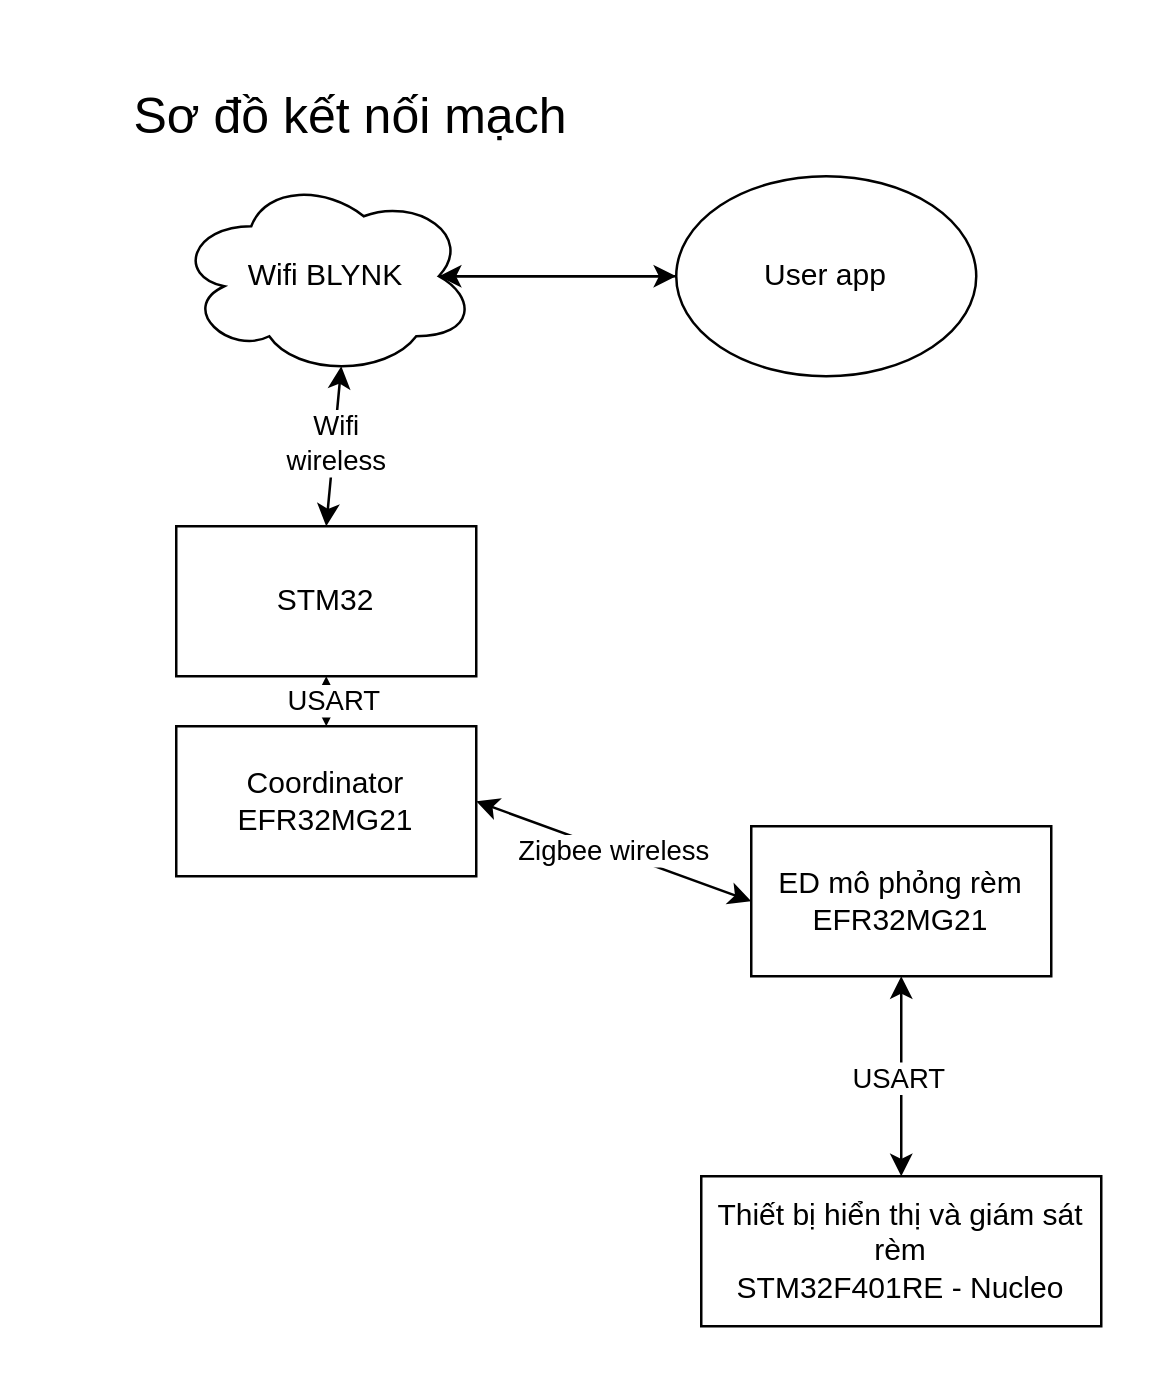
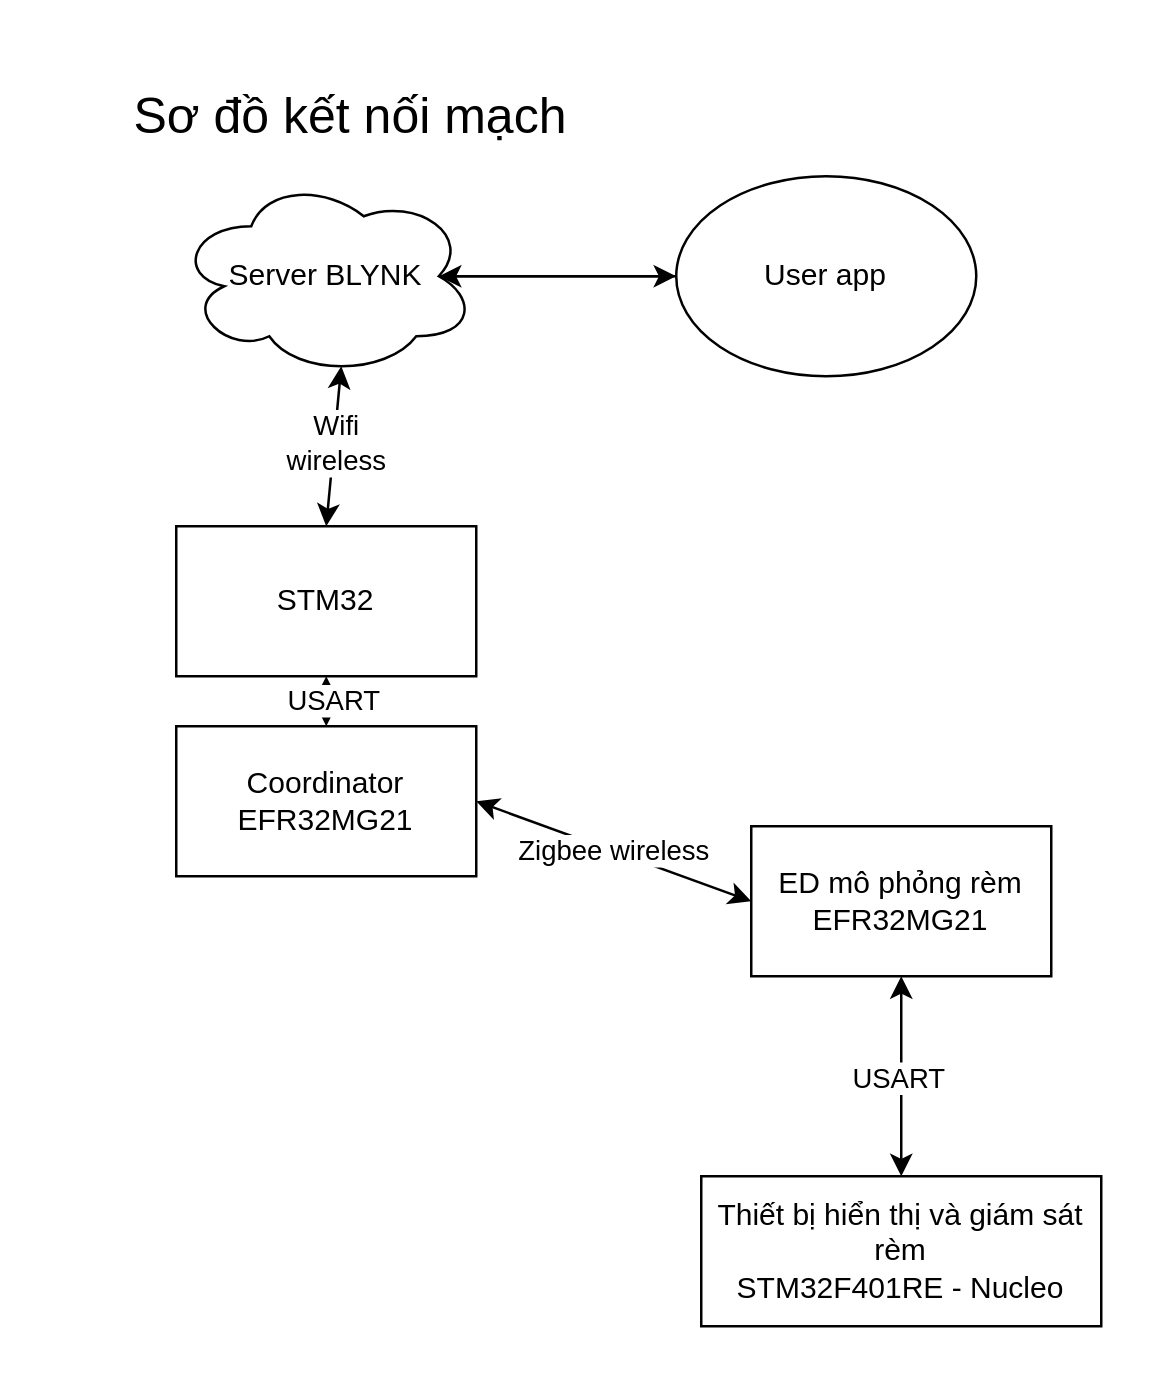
  <mxCell id="0" />
  <mxCell id="1" parent="0" />
  <mxCell id="2" value="Thiết bị hiển thị và giám sát rèm&lt;br&gt;STM32F401RE - Nucleo" style="rounded=0;whiteSpace=wrap;html=1;" parent="1" vertex="1"><mxGeometry x="280" y="470" width="160" height="60" as="geometry" /></mxCell>
  <mxCell id="3" style="edgeStyle=orthogonalEdgeStyle;rounded=0;orthogonalLoop=1;jettySize=auto;html=1;exitX=0.875;exitY=0.5;exitDx=0;exitDy=0;exitPerimeter=0;entryX=0;entryY=0.5;entryDx=0;entryDy=0;" parent="1" source="4" target="8" edge="1"><mxGeometry relative="1" as="geometry" /></mxCell>
- <mxCell id="4" value="Wifi BLYNK" style="ellipse;shape=cloud;whiteSpace=wrap;html=1;" parent="1" vertex="1"><mxGeometry x="70" y="70" width="120" height="80" as="geometry" /></mxCell>
+ <mxCell id="4" value="Server BLYNK" style="ellipse;shape=cloud;whiteSpace=wrap;html=1;" parent="1" vertex="1"><mxGeometry x="70" y="70" width="120" height="80" as="geometry" /></mxCell>
  <mxCell id="5" value="Coordinator&lt;br&gt;EFR32MG21" style="rounded=0;whiteSpace=wrap;html=1;" parent="1" vertex="1"><mxGeometry x="70" y="290" width="120" height="60" as="geometry" /></mxCell>
  <mxCell id="6" value="ED mô phỏng rèm&lt;br&gt;EFR32MG21" style="rounded=0;whiteSpace=wrap;html=1;" parent="1" vertex="1"><mxGeometry x="300" y="330" width="120" height="60" as="geometry" /></mxCell>
  <mxCell id="7" value="STM32" style="rounded=0;whiteSpace=wrap;html=1;" parent="1" vertex="1"><mxGeometry x="70" width="120" height="60" as="geometry" y="210" /></mxCell>
  <mxCell id="8" value="User app" style="ellipse;whiteSpace=wrap;html=1;" parent="1" vertex="1"><mxGeometry x="270" y="70" width="120" height="80" as="geometry" /></mxCell>
  <mxCell id="9" style="edgeStyle=orthogonalEdgeStyle;rounded=0;orthogonalLoop=1;jettySize=auto;html=1;exitX=0;exitY=0.5;exitDx=0;exitDy=0;entryX=0.875;entryY=0.5;entryDx=0;entryDy=0;entryPerimeter=0;" parent="1" source="8" target="4" edge="1"><mxGeometry relative="1" as="geometry" /></mxCell>
  <mxCell id="10" value="&lt;font style=&quot;font-size: 20px;&quot;&gt;Sơ đồ kết nối mạch&lt;/font&gt;" style="text;html=1;strokeColor=none;fillColor=none;align=center;verticalAlign=middle;whiteSpace=wrap;rounded=0;" parent="1" vertex="1"><mxGeometry x="20" y="20" width="240" height="50" as="geometry" /></mxCell>
  <mxCell id="11" value="" style="endArrow=classic;startArrow=classic;html=1;rounded=0;entryX=0.5;entryY=1;entryDx=0;entryDy=0;exitX=0.5;exitY=0;exitDx=0;exitDy=0;" parent="1" source="5" target="7" edge="1"><mxGeometry width="50" height="50" relative="1" as="geometry"><mxPoint x="-40" y="300" as="sourcePoint" /><mxPoint x="10" y="250" as="targetPoint" /></mxGeometry></mxCell>
  <mxCell id="12" value="USART" style="edgeLabel;html=1;align=center;verticalAlign=middle;resizable=0;points=[];" parent="11" vertex="1" connectable="0"><mxGeometry x="0.053" y="-2" relative="1" as="geometry"><mxPoint as="offset" /></mxGeometry></mxCell>
  <mxCell id="13" value="" style="endArrow=classic;startArrow=classic;html=1;rounded=0;entryX=0.55;entryY=0.95;entryDx=0;entryDy=0;entryPerimeter=0;exitX=0.5;exitY=0;exitDx=0;exitDy=0;" parent="1" source="7" target="4" edge="1"><mxGeometry width="50" height="50" relative="1" as="geometry"><mxPoint x="220" y="180" as="sourcePoint" /><mxPoint x="270" y="130" as="targetPoint" /></mxGeometry></mxCell>
  <mxCell id="14" value="Wifi&lt;br&gt;wireless" style="edgeLabel;html=1;align=center;verticalAlign=middle;resizable=0;points=[];" parent="13" vertex="1" connectable="0"><mxGeometry x="0.049" relative="1" as="geometry"><mxPoint as="offset" /></mxGeometry></mxCell>
  <mxCell id="15" value="" style="endArrow=classic;startArrow=classic;html=1;rounded=0;exitX=1;exitY=0.5;exitDx=0;exitDy=0;entryX=0;entryY=0.5;entryDx=0;entryDy=0;" parent="1" source="5" target="6" edge="1"><mxGeometry width="50" height="50" relative="1" as="geometry"><mxPoint x="330" y="340" as="sourcePoint" /><mxPoint x="380" y="290" as="targetPoint" /></mxGeometry></mxCell>
  <mxCell id="16" value="Zigbee wireless" style="edgeLabel;html=1;align=center;verticalAlign=middle;resizable=0;points=[];" parent="15" vertex="1" connectable="0"><mxGeometry x="-0.001" relative="1" as="geometry"><mxPoint as="offset" /></mxGeometry></mxCell>
  <mxCell id="17" value="" style="endArrow=classic;startArrow=classic;html=1;rounded=0;entryX=0.5;entryY=1;entryDx=0;entryDy=0;exitX=0.5;exitY=0;exitDx=0;exitDy=0;" parent="1" source="2" target="6" edge="1"><mxGeometry width="50" height="50" relative="1" as="geometry"><mxPoint x="140" y="460" as="sourcePoint" /><mxPoint x="190" y="410" as="targetPoint" /></mxGeometry></mxCell>
  <mxCell id="18" value="USART" style="edgeLabel;html=1;align=center;verticalAlign=middle;resizable=0;points=[];" parent="17" vertex="1" connectable="0"><mxGeometry x="-0.001" y="2" relative="1" as="geometry"><mxPoint as="offset" /></mxGeometry></mxCell>
